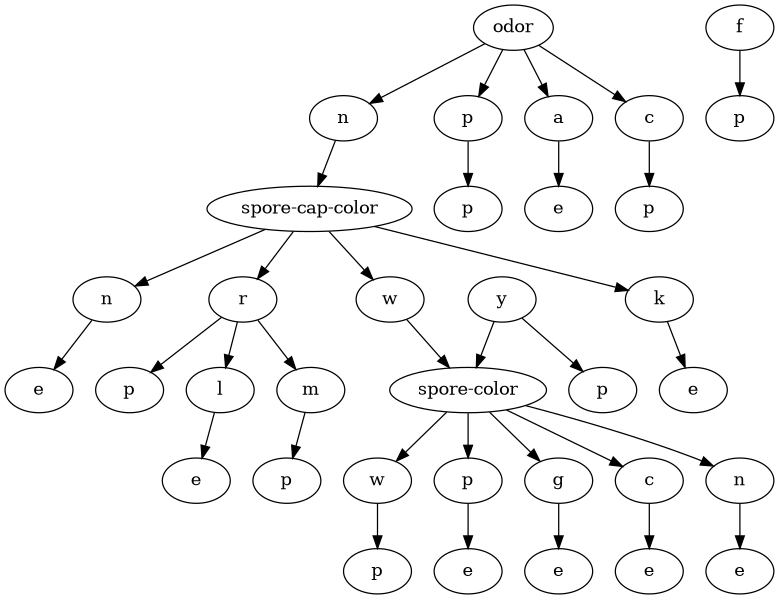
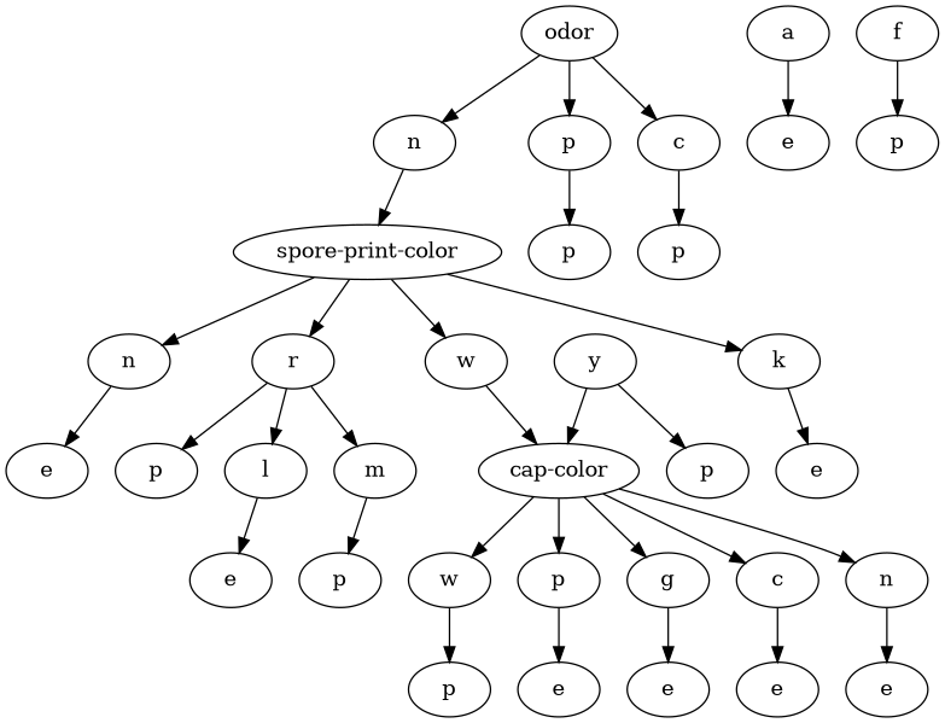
  digraph {
    n1 [label=odor]
    n2 [label=n]
    n3 [label=p]
    n4 [label=a]
    n5 [label=c]
    n6 [label=f]
    n7 [label=p]
-   n8 [label="spore-cap-color"]
+   n8 [label="spore-print-color"]
    n9 [label=p]
    n10 [label=e]
    n11 [label=p]
    n12 [label=l]
    n13 [label=e]
    n14 [label=m]
    n15 [label=p]
    n16 [label=k]
    n17 [label=n]
    n18 [label=w]
    n19 [label=r]
    n20 [label=e]
    n21 [label=e]
-   n22 [label="spore-color"]
+   n22 [label="cap-color"]
    n23 [label=p]
    n24 [label=c]
    n25 [label=n]
    n26 [label=w]
    n27 [label=p]
    n28 [label=g]
    n29 [label=e]
    n30 [label=e]
    n31 [label=p]
    n32 [label=e]
    n33 [label=y]
    n34 [label=p]
    n35 [label=e]
    n1 -> n2
    n1 -> n3
-   n1 -> n4
    n1 -> n5
    n2 -> n8
    n3 -> n9
    n4 -> n10
    n5 -> n11
    n6 -> n7
    n8 -> n16
    n8 -> n17
    n8 -> n18
    n8 -> n19
    n12 -> n13
    n14 -> n15
    n16 -> n20
    n17 -> n21
    n18 -> n22
    n19 -> n12
    n19 -> n14
    n19 -> n23
    n22 -> n24
    n22 -> n25
    n22 -> n26
    n22 -> n27
    n22 -> n28
    n24 -> n29
    n25 -> n30
    n26 -> n31
    n27 -> n32
    n28 -> n35
    n33 -> n22
    n33 -> n34
  }
